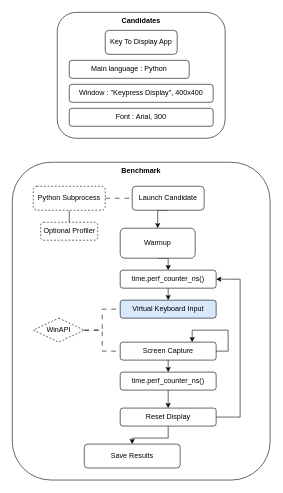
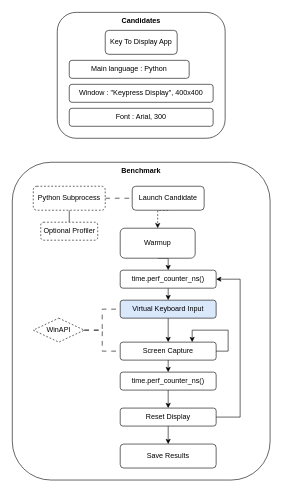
  <mxCell id="0" />
  <mxCell id="1" parent="0" />
  <mxCell id="2" value="Benchmark" style="rounded=1;whiteSpace=wrap;html=1;fontStyle=1;verticalAlign=top;" parent="1" vertex="1"><mxGeometry x="20" y="270" width="430" height="530" as="geometry" /></mxCell>
  <mxCell id="3" value="Candidates" style="rounded=1;whiteSpace=wrap;html=1;verticalAlign=top;fontStyle=1" parent="1" vertex="1"><mxGeometry x="95" y="20" width="280" height="210" as="geometry" /></mxCell>
  <mxCell id="4" style="edgeStyle=orthogonalEdgeStyle;rounded=0;orthogonalLoop=1;jettySize=auto;html=1;exitX=0.5;exitY=0;exitDx=0;exitDy=0;entryX=0.5;entryY=1;entryDx=0;entryDy=0;endArrow=none;endFill=0;" parent="1" source="5" target="22" edge="1"><mxGeometry relative="1" as="geometry" /></mxCell>
  <mxCell id="5" value="Optional Profiler" style="rounded=1;whiteSpace=wrap;html=1;dashed=1;" parent="1" vertex="1"><mxGeometry x="67.5" y="370" width="95" height="30" as="geometry" /></mxCell>
  <mxCell id="6" style="edgeStyle=orthogonalEdgeStyle;rounded=0;orthogonalLoop=1;jettySize=auto;html=1;exitX=1;exitY=0.5;exitDx=0;exitDy=0;entryX=0;entryY=0.5;entryDx=0;entryDy=0;endArrow=none;endFill=0;dashed=1;dashPattern=8 8;" parent="1" source="8" target="14" edge="1"><mxGeometry relative="1" as="geometry" /></mxCell>
  <mxCell id="7" style="edgeStyle=orthogonalEdgeStyle;rounded=0;orthogonalLoop=1;jettySize=auto;html=1;exitX=1;exitY=0.5;exitDx=0;exitDy=0;entryX=0;entryY=0.5;entryDx=0;entryDy=0;endArrow=none;endFill=0;dashed=1;dashPattern=8 8;" parent="1" source="8" target="16" edge="1"><mxGeometry relative="1" as="geometry" /></mxCell>
  <mxCell id="8" value="&lt;div&gt;WinAPI&lt;/div&gt;" style="rhombus;whiteSpace=wrap;html=1;dashed=1;" parent="1" vertex="1"><mxGeometry x="55" y="530" width="85" height="40" as="geometry" /></mxCell>
  <mxCell id="9" value="Key To Display App" style="rounded=1;whiteSpace=wrap;html=1;" parent="1" vertex="1"><mxGeometry x="175" y="50" width="120" height="40" as="geometry" /></mxCell>
  <mxCell id="10" value="Font : Arial, 300" style="rounded=1;whiteSpace=wrap;html=1;" parent="1" vertex="1"><mxGeometry x="115" y="180" width="240" height="30" as="geometry" /></mxCell>
  <mxCell id="11" value="Window : &quot;Keypress Display&quot;, 400x400" style="rounded=1;whiteSpace=wrap;html=1;" parent="1" vertex="1"><mxGeometry x="115" y="140" width="240" height="30" as="geometry" /></mxCell>
  <mxCell id="12" value="Main language : Python" style="rounded=1;whiteSpace=wrap;html=1;" parent="1" vertex="1"><mxGeometry x="115" y="100" width="200" height="30" as="geometry" /></mxCell>
  <mxCell id="13" style="edgeStyle=orthogonalEdgeStyle;rounded=0;orthogonalLoop=1;jettySize=auto;html=1;exitX=0.5;exitY=1;exitDx=0;exitDy=0;entryX=0.5;entryY=0;entryDx=0;entryDy=0;strokeWidth=1;" parent="1" source="14" target="30" edge="1"><mxGeometry relative="1" as="geometry" /></mxCell>
  <mxCell id="14" value="Screen Capture" style="rounded=1;whiteSpace=wrap;html=1;" parent="1" vertex="1"><mxGeometry x="200" y="570" width="160" height="30" as="geometry" /></mxCell>
+ <mxCell id="15" style="edgeStyle=orthogonalEdgeStyle;rounded=0;orthogonalLoop=1;jettySize=auto;html=1;exitX=0.5;exitY=1;exitDx=0;exitDy=0;entryX=0.5;entryY=0;entryDx=0;entryDy=0;strokeWidth=1;" parent="1" source="16" target="14" edge="1"><mxGeometry relative="1" as="geometry" /></mxCell>
  <mxCell id="16" value="&lt;div&gt;Virtual Keyboard Input&lt;/div&gt;" style="rounded=1;whiteSpace=wrap;html=1;fillColor=#dae8fc;" parent="1" vertex="1"><mxGeometry x="200" y="500" width="160" height="30" as="geometry" /></mxCell>
  <mxCell id="17" style="edgeStyle=orthogonalEdgeStyle;rounded=0;orthogonalLoop=1;jettySize=auto;html=1;exitX=0.5;exitY=1;exitDx=0;exitDy=0;entryX=0.5;entryY=0;entryDx=0;entryDy=0;strokeWidth=1;" parent="1" source="18" target="20" edge="1"><mxGeometry relative="1" as="geometry" /></mxCell>
  <mxCell id="18" value="Warmup" style="rounded=1;whiteSpace=wrap;html=1;" parent="1" vertex="1"><mxGeometry x="200" y="380" width="125" height="50" as="geometry" /></mxCell>
  <mxCell id="19" style="edgeStyle=orthogonalEdgeStyle;rounded=0;orthogonalLoop=1;jettySize=auto;html=1;exitX=0.5;exitY=1;exitDx=0;exitDy=0;entryX=0.5;entryY=0;entryDx=0;entryDy=0;strokeWidth=1;" parent="1" source="20" target="16" edge="1"><mxGeometry relative="1" as="geometry" /></mxCell>
  <mxCell id="20" value="time.perf_counter_ns()" style="rounded=1;whiteSpace=wrap;html=1;" parent="1" vertex="1"><mxGeometry x="200" y="450" width="160" height="30" as="geometry" /></mxCell>
  <mxCell id="21" style="edgeStyle=orthogonalEdgeStyle;rounded=0;orthogonalLoop=1;jettySize=auto;html=1;exitX=1;exitY=0.5;exitDx=0;exitDy=0;entryX=0;entryY=0.5;entryDx=0;entryDy=0;dashed=1;dashPattern=8 8;endArrow=none;endFill=0;" parent="1" source="22" target="24" edge="1"><mxGeometry relative="1" as="geometry" /></mxCell>
  <mxCell id="22" value="Python Subprocess" style="rounded=1;whiteSpace=wrap;html=1;dashed=1;" parent="1" vertex="1"><mxGeometry x="55" y="310" width="120" height="40" as="geometry" /></mxCell>
- <mxCell id="23" style="edgeStyle=orthogonalEdgeStyle;rounded=0;orthogonalLoop=1;jettySize=auto;html=1;exitX=0.5;exitY=1;exitDx=0;exitDy=0;entryX=0.5;entryY=0;entryDx=0;entryDy=0;strokeWidth=1;" parent="1" source="24" target="18" edge="1"><mxGeometry relative="1" as="geometry" /></mxCell>
+ <mxCell id="23" style="edgeStyle=orthogonalEdgeStyle;rounded=0;orthogonalLoop=1;jettySize=auto;html=1;exitX=0.5;exitY=1;exitDx=0;exitDy=0;entryX=0.5;entryY=0;entryDx=0;entryDy=0;strokeWidth=1;dashed=1;" parent="1" source="24" target="18" edge="1"><mxGeometry relative="1" as="geometry" /></mxCell>
  <mxCell id="24" value="Launch Candidate" style="rounded=1;whiteSpace=wrap;html=1;" parent="1" vertex="1"><mxGeometry x="220" y="310" width="120" height="40" as="geometry" /></mxCell>
- <mxCell id="25" value="Save Results" style="rounded=1;whiteSpace=wrap;html=1;" parent="1" vertex="1"><mxGeometry x="140" y="740" width="160" height="40" as="geometry" /></mxCell>
+ <mxCell id="25" value="Save Results" style="rounded=1;whiteSpace=wrap;html=1;" parent="1" vertex="1"><mxGeometry x="200" y="740" width="160" height="40" as="geometry" /></mxCell>
  <mxCell id="26" style="edgeStyle=orthogonalEdgeStyle;rounded=0;orthogonalLoop=1;jettySize=auto;html=1;exitX=1;exitY=0.5;exitDx=0;exitDy=0;entryX=1;entryY=0.5;entryDx=0;entryDy=0;strokeWidth=1;" parent="1" source="28" target="20" edge="1"><mxGeometry relative="1" as="geometry"><Array as="points"><mxPoint x="400" y="695" /><mxPoint x="400" y="465" /></Array></mxGeometry></mxCell>
  <mxCell id="27" style="edgeStyle=orthogonalEdgeStyle;rounded=0;orthogonalLoop=1;jettySize=auto;html=1;exitX=0.5;exitY=1;exitDx=0;exitDy=0;entryX=0.5;entryY=0;entryDx=0;entryDy=0;strokeWidth=1;" parent="1" source="28" target="25" edge="1"><mxGeometry relative="1" as="geometry" /></mxCell>
  <mxCell id="28" value="Reset Display" style="rounded=1;whiteSpace=wrap;html=1;" parent="1" vertex="1"><mxGeometry x="200" y="680" width="160" height="30" as="geometry" /></mxCell>
  <mxCell id="29" style="edgeStyle=orthogonalEdgeStyle;rounded=0;orthogonalLoop=1;jettySize=auto;html=1;exitX=0.5;exitY=1;exitDx=0;exitDy=0;entryX=0.5;entryY=0;entryDx=0;entryDy=0;strokeWidth=1;" parent="1" source="30" target="28" edge="1"><mxGeometry relative="1" as="geometry" /></mxCell>
  <mxCell id="30" value="time.perf_counter_ns()" style="rounded=1;whiteSpace=wrap;html=1;" parent="1" vertex="1"><mxGeometry x="200" y="620" width="160" height="30" as="geometry" /></mxCell>
  <mxCell id="31" style="edgeStyle=orthogonalEdgeStyle;rounded=0;orthogonalLoop=1;jettySize=auto;html=1;exitX=1;exitY=0.5;exitDx=0;exitDy=0;entryX=0.75;entryY=0;entryDx=0;entryDy=0;strokeWidth=1;" parent="1" source="14" target="14" edge="1"><mxGeometry relative="1" as="geometry"><Array as="points"><mxPoint x="380" y="585" /><mxPoint x="380" y="550" /><mxPoint x="320" y="550" /></Array></mxGeometry></mxCell>
